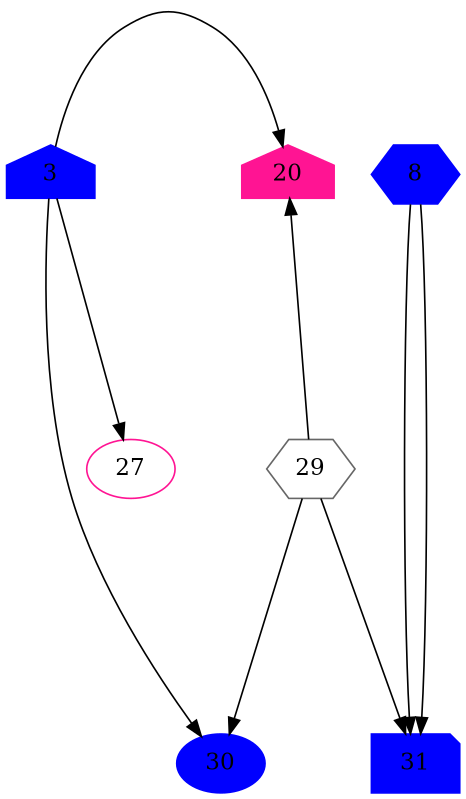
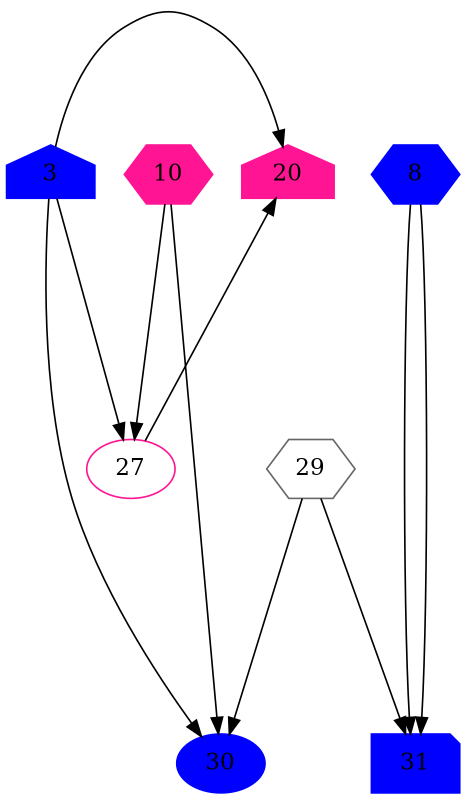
  digraph {
    ranksep=2.0
    node [color=blue shape=hexagon style=filled]
    3 [shape=house]
    8
+   10 [color=deeppink]
    20 [color=deeppink shape=house]
    27 [color=deeppink shape=ellipse style=""]
    29 [color=gray40 style=""]
    30 [shape=ellipse]
    31 [shape=note]
    subgraph sub_1 {
      rank=same
      3
      8
+     10
      20
    }
    subgraph sub_2 {
      rank=same
      27
      29
    }
    subgraph sub_3 {
      rank=same
      30
      31
    }
    3 -> 20
    3 -> 27
    3 -> 30
    8 -> 31
    8 -> 31
-   29 -> 20
+   10 -> 27
+   10 -> 30
+   27 -> 20
    29 -> 30
    29 -> 31
  }
